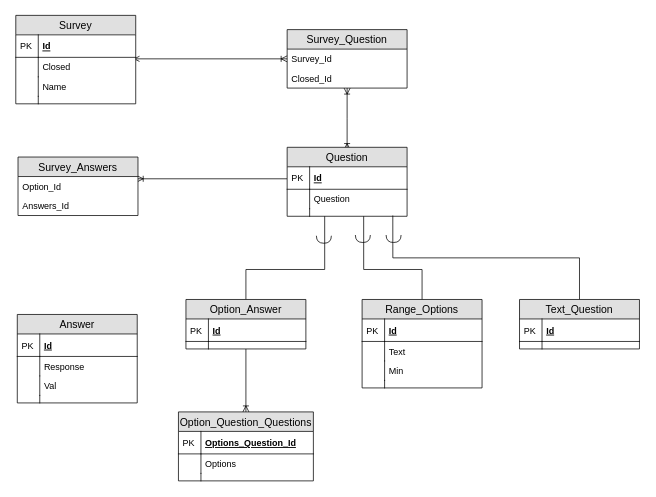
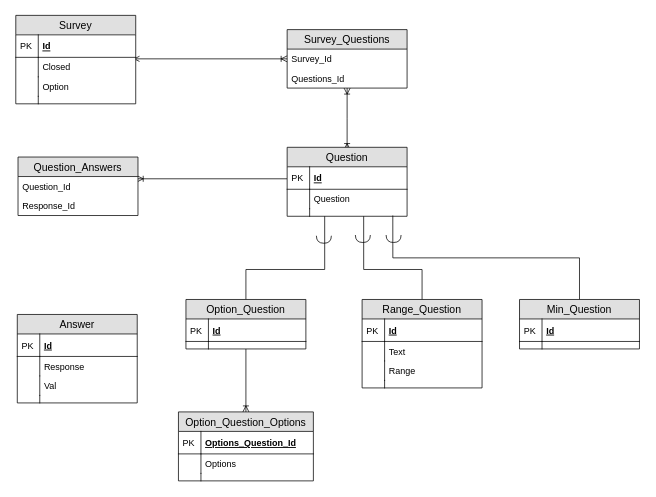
  <mxCell id="0" />
  <mxCell id="1" parent="0" />
  <mxCell id="2" style="edgeStyle=orthogonalEdgeStyle;rounded=0;orthogonalLoop=1;jettySize=auto;html=1;entryX=0.5;entryY=0;entryDx=0;entryDy=0;endArrow=ERoneToMany;endFill=0;startArrow=ERoneToMany;startFill=0;" edge="1" parent="1" source="3"><mxGeometry relative="1" as="geometry"><mxPoint x="462" y="199" as="targetPoint" /></mxGeometry></mxCell>
- <mxCell id="3" value="Survey_Question" style="swimlane;fontStyle=0;childLayout=stackLayout;horizontal=1;startSize=26;fillColor=#e0e0e0;horizontalStack=0;resizeParent=1;resizeParentMax=0;resizeLast=0;collapsible=1;marginBottom=0;swimlaneFillColor=#ffffff;align=center;fontSize=14;" vertex="1" parent="1"><mxGeometry x="382" y="39" width="160" height="78" as="geometry" /></mxCell>
+ <mxCell id="3" value="Survey_Questions" style="swimlane;fontStyle=0;childLayout=stackLayout;horizontal=1;startSize=26;fillColor=#e0e0e0;horizontalStack=0;resizeParent=1;resizeParentMax=0;resizeLast=0;collapsible=1;marginBottom=0;swimlaneFillColor=#ffffff;align=center;fontSize=14;" vertex="1" parent="1"><mxGeometry x="382" y="39" width="160" height="78" as="geometry" /></mxCell>
  <mxCell id="4" value="Survey_Id" style="text;strokeColor=none;fillColor=none;spacingLeft=4;spacingRight=4;overflow=hidden;rotatable=0;points=[[0,0.5],[1,0.5]];portConstraint=eastwest;fontSize=12;" vertex="1" parent="3"><mxGeometry y="26" width="160" height="26" as="geometry" /></mxCell>
- <mxCell id="5" value="Closed_Id" style="text;strokeColor=none;fillColor=none;spacingLeft=4;spacingRight=4;overflow=hidden;rotatable=0;points=[[0,0.5],[1,0.5]];portConstraint=eastwest;fontSize=12;" vertex="1" parent="3"><mxGeometry y="52" width="160" height="26" as="geometry" /></mxCell>
+ <mxCell id="5" value="Questions_Id" style="text;strokeColor=none;fillColor=none;spacingLeft=4;spacingRight=4;overflow=hidden;rotatable=0;points=[[0,0.5],[1,0.5]];portConstraint=eastwest;fontSize=12;" vertex="1" parent="3"><mxGeometry y="52" width="160" height="26" as="geometry" /></mxCell>
  <mxCell id="6" style="edgeStyle=orthogonalEdgeStyle;rounded=0;orthogonalLoop=1;jettySize=auto;html=1;endArrow=ERoneToMany;endFill=0;" edge="1" parent="1"><mxGeometry relative="1" as="geometry"><mxPoint x="382" y="238" as="sourcePoint" /><mxPoint x="182" y="238" as="targetPoint" /></mxGeometry></mxCell>
  <mxCell id="7" style="edgeStyle=orthogonalEdgeStyle;rounded=0;orthogonalLoop=1;jettySize=auto;html=1;entryX=0.313;entryY=1.077;entryDx=0;entryDy=0;entryPerimeter=0;endArrow=none;endFill=0;" edge="1" parent="1"><mxGeometry relative="1" as="geometry"><mxPoint x="327" y="399" as="sourcePoint" /><mxPoint x="432.08" y="279.002" as="targetPoint" /><Array as="points"><mxPoint x="327" y="359" /><mxPoint x="432" y="359" /></Array></mxGeometry></mxCell>
  <mxCell id="8" style="edgeStyle=orthogonalEdgeStyle;rounded=0;orthogonalLoop=1;jettySize=auto;html=1;entryX=0.638;entryY=1.038;entryDx=0;entryDy=0;entryPerimeter=0;endArrow=none;endFill=0;" edge="1" parent="1"><mxGeometry relative="1" as="geometry"><mxPoint x="562" y="399" as="sourcePoint" /><mxPoint x="484.08" y="277.988" as="targetPoint" /><Array as="points"><mxPoint x="562" y="359" /><mxPoint x="484" y="359" /></Array></mxGeometry></mxCell>
  <mxCell id="9" style="edgeStyle=orthogonalEdgeStyle;rounded=0;orthogonalLoop=1;jettySize=auto;html=1;entryX=0.5;entryY=0.9;entryDx=0;entryDy=0;entryPerimeter=0;startArrow=ERoneToMany;startFill=0;endArrow=none;endFill=0;" edge="1" parent="1" source="10" target="20"><mxGeometry relative="1" as="geometry" /></mxCell>
- <mxCell id="10" value="Option_Question_Questions" style="swimlane;fontStyle=0;childLayout=stackLayout;horizontal=1;startSize=26;fillColor=#e0e0e0;horizontalStack=0;resizeParent=1;resizeParentMax=0;resizeLast=0;collapsible=1;marginBottom=0;swimlaneFillColor=#ffffff;align=center;fontSize=14;" vertex="1" parent="1"><mxGeometry x="237" y="549" width="180" height="92" as="geometry" /></mxCell>
+ <mxCell id="10" value="Option_Question_Options" style="swimlane;fontStyle=0;childLayout=stackLayout;horizontal=1;startSize=26;fillColor=#e0e0e0;horizontalStack=0;resizeParent=1;resizeParentMax=0;resizeLast=0;collapsible=1;marginBottom=0;swimlaneFillColor=#ffffff;align=center;fontSize=14;" vertex="1" parent="1"><mxGeometry x="237" y="549" width="180" height="92" as="geometry" /></mxCell>
  <mxCell id="11" value="Options_Question_Id" style="shape=partialRectangle;top=0;left=0;right=0;bottom=1;align=left;verticalAlign=middle;fillColor=none;spacingLeft=34;spacingRight=4;overflow=hidden;rotatable=0;points=[[0,0.5],[1,0.5]];portConstraint=eastwest;dropTarget=0;fontStyle=5;fontSize=12;" vertex="1" parent="10"><mxGeometry y="26" width="180" height="30" as="geometry" /></mxCell>
  <mxCell id="12" value="PK" style="shape=partialRectangle;top=0;left=0;bottom=0;fillColor=none;align=left;verticalAlign=middle;spacingLeft=4;spacingRight=4;overflow=hidden;rotatable=0;points=[];portConstraint=eastwest;part=1;fontSize=12;" vertex="1" connectable="0" parent="11"><mxGeometry width="30" height="30" as="geometry" /></mxCell>
  <mxCell id="13" value="Options" style="shape=partialRectangle;top=0;left=0;right=0;bottom=0;align=left;verticalAlign=top;fillColor=none;spacingLeft=34;spacingRight=4;overflow=hidden;rotatable=0;points=[[0,0.5],[1,0.5]];portConstraint=eastwest;dropTarget=0;fontSize=12;" vertex="1" parent="10"><mxGeometry y="56" width="180" height="26" as="geometry" /></mxCell>
  <mxCell id="14" value="" style="shape=partialRectangle;top=0;left=0;bottom=0;fillColor=none;align=left;verticalAlign=top;spacingLeft=4;spacingRight=4;overflow=hidden;rotatable=0;points=[];portConstraint=eastwest;part=1;fontSize=12;" vertex="1" connectable="0" parent="13"><mxGeometry width="30" height="26" as="geometry" /></mxCell>
  <mxCell id="15" value="" style="shape=partialRectangle;top=0;left=0;right=0;bottom=0;align=left;verticalAlign=top;fillColor=none;spacingLeft=34;spacingRight=4;overflow=hidden;rotatable=0;points=[[0,0.5],[1,0.5]];portConstraint=eastwest;dropTarget=0;fontSize=12;" vertex="1" parent="10"><mxGeometry y="82" width="180" height="10" as="geometry" /></mxCell>
  <mxCell id="16" value="" style="shape=partialRectangle;top=0;left=0;bottom=0;fillColor=none;align=left;verticalAlign=top;spacingLeft=4;spacingRight=4;overflow=hidden;rotatable=0;points=[];portConstraint=eastwest;part=1;fontSize=12;" vertex="1" connectable="0" parent="15"><mxGeometry width="30" height="10" as="geometry" /></mxCell>
- <mxCell id="17" value="Option_Answer" style="swimlane;fontStyle=0;childLayout=stackLayout;horizontal=1;startSize=26;fillColor=#e0e0e0;horizontalStack=0;resizeParent=1;resizeParentMax=0;resizeLast=0;collapsible=1;marginBottom=0;swimlaneFillColor=#ffffff;align=center;fontSize=14;" vertex="1" parent="1"><mxGeometry x="247" y="399" width="160" height="66" as="geometry" /></mxCell>
+ <mxCell id="17" value="Option_Question" style="swimlane;fontStyle=0;childLayout=stackLayout;horizontal=1;startSize=26;fillColor=#e0e0e0;horizontalStack=0;resizeParent=1;resizeParentMax=0;resizeLast=0;collapsible=1;marginBottom=0;swimlaneFillColor=#ffffff;align=center;fontSize=14;" vertex="1" parent="1"><mxGeometry x="247" y="399" width="160" height="66" as="geometry" /></mxCell>
  <mxCell id="18" value="Id" style="shape=partialRectangle;top=0;left=0;right=0;bottom=1;align=left;verticalAlign=middle;fillColor=none;spacingLeft=34;spacingRight=4;overflow=hidden;rotatable=0;points=[[0,0.5],[1,0.5]];portConstraint=eastwest;dropTarget=0;fontStyle=5;fontSize=12;" vertex="1" parent="17"><mxGeometry y="26" width="160" height="30" as="geometry" /></mxCell>
  <mxCell id="19" value="PK" style="shape=partialRectangle;top=0;left=0;bottom=0;fillColor=none;align=left;verticalAlign=middle;spacingLeft=4;spacingRight=4;overflow=hidden;rotatable=0;points=[];portConstraint=eastwest;part=1;fontSize=12;" vertex="1" connectable="0" parent="18"><mxGeometry width="30" height="30" as="geometry" /></mxCell>
  <mxCell id="20" value="" style="shape=partialRectangle;top=0;left=0;right=0;bottom=0;align=left;verticalAlign=top;fillColor=none;spacingLeft=34;spacingRight=4;overflow=hidden;rotatable=0;points=[[0,0.5],[1,0.5]];portConstraint=eastwest;dropTarget=0;fontSize=12;" vertex="1" parent="17"><mxGeometry y="56" width="160" height="10" as="geometry" /></mxCell>
  <mxCell id="21" value="" style="shape=partialRectangle;top=0;left=0;bottom=0;fillColor=none;align=left;verticalAlign=top;spacingLeft=4;spacingRight=4;overflow=hidden;rotatable=0;points=[];portConstraint=eastwest;part=1;fontSize=12;" vertex="1" connectable="0" parent="20"><mxGeometry width="30" height="10" as="geometry" /></mxCell>
  <mxCell id="22" value="Answer" style="swimlane;fontStyle=0;childLayout=stackLayout;horizontal=1;startSize=26;fillColor=#e0e0e0;horizontalStack=0;resizeParent=1;resizeParentMax=0;resizeLast=0;collapsible=1;marginBottom=0;swimlaneFillColor=#ffffff;align=center;fontSize=14;" vertex="1" parent="1"><mxGeometry x="22" y="419" width="160" height="118" as="geometry" /></mxCell>
  <mxCell id="23" value="Id" style="shape=partialRectangle;top=0;left=0;right=0;bottom=1;align=left;verticalAlign=middle;fillColor=none;spacingLeft=34;spacingRight=4;overflow=hidden;rotatable=0;points=[[0,0.5],[1,0.5]];portConstraint=eastwest;dropTarget=0;fontStyle=5;fontSize=12;" vertex="1" parent="22"><mxGeometry y="26" width="160" height="30" as="geometry" /></mxCell>
  <mxCell id="24" value="PK" style="shape=partialRectangle;top=0;left=0;bottom=0;fillColor=none;align=left;verticalAlign=middle;spacingLeft=4;spacingRight=4;overflow=hidden;rotatable=0;points=[];portConstraint=eastwest;part=1;fontSize=12;" vertex="1" connectable="0" parent="23"><mxGeometry width="30" height="30" as="geometry" /></mxCell>
  <mxCell id="25" value="Response" style="shape=partialRectangle;top=0;left=0;right=0;bottom=0;align=left;verticalAlign=top;fillColor=none;spacingLeft=34;spacingRight=4;overflow=hidden;rotatable=0;points=[[0,0.5],[1,0.5]];portConstraint=eastwest;dropTarget=0;fontSize=12;" vertex="1" parent="22"><mxGeometry y="56" width="160" height="26" as="geometry" /></mxCell>
  <mxCell id="26" value="" style="shape=partialRectangle;top=0;left=0;bottom=0;fillColor=none;align=left;verticalAlign=top;spacingLeft=4;spacingRight=4;overflow=hidden;rotatable=0;points=[];portConstraint=eastwest;part=1;fontSize=12;" vertex="1" connectable="0" parent="25"><mxGeometry width="30" height="26" as="geometry" /></mxCell>
  <mxCell id="27" value="Val" style="shape=partialRectangle;top=0;left=0;right=0;bottom=0;align=left;verticalAlign=top;fillColor=none;spacingLeft=34;spacingRight=4;overflow=hidden;rotatable=0;points=[[0,0.5],[1,0.5]];portConstraint=eastwest;dropTarget=0;fontSize=12;" vertex="1" parent="22"><mxGeometry y="82" width="160" height="26" as="geometry" /></mxCell>
  <mxCell id="28" value="" style="shape=partialRectangle;top=0;left=0;bottom=0;fillColor=none;align=left;verticalAlign=top;spacingLeft=4;spacingRight=4;overflow=hidden;rotatable=0;points=[];portConstraint=eastwest;part=1;fontSize=12;" vertex="1" connectable="0" parent="27"><mxGeometry width="30" height="26" as="geometry" /></mxCell>
  <mxCell id="29" value="" style="shape=partialRectangle;top=0;left=0;right=0;bottom=0;align=left;verticalAlign=top;fillColor=none;spacingLeft=34;spacingRight=4;overflow=hidden;rotatable=0;points=[[0,0.5],[1,0.5]];portConstraint=eastwest;dropTarget=0;fontSize=12;" vertex="1" parent="22"><mxGeometry y="108" width="160" height="10" as="geometry" /></mxCell>
  <mxCell id="30" value="" style="shape=partialRectangle;top=0;left=0;bottom=0;fillColor=none;align=left;verticalAlign=top;spacingLeft=4;spacingRight=4;overflow=hidden;rotatable=0;points=[];portConstraint=eastwest;part=1;fontSize=12;" vertex="1" connectable="0" parent="29"><mxGeometry width="30" height="10" as="geometry" /></mxCell>
  <mxCell id="31" style="edgeStyle=orthogonalEdgeStyle;rounded=0;orthogonalLoop=1;jettySize=auto;html=1;entryX=0.981;entryY=0.077;entryDx=0;entryDy=0;entryPerimeter=0;startArrow=ERoneToMany;startFill=0;endArrow=open;endFill=0;" edge="1" parent="1" source="4" target="52"><mxGeometry relative="1" as="geometry" /></mxCell>
  <mxCell id="32" value="Question" style="swimlane;fontStyle=0;childLayout=stackLayout;horizontal=1;startSize=26;fillColor=#e0e0e0;horizontalStack=0;resizeParent=1;resizeParentMax=0;resizeLast=0;collapsible=1;marginBottom=0;swimlaneFillColor=#ffffff;align=center;fontSize=14;" vertex="1" parent="1"><mxGeometry x="382" y="196" width="160" height="92" as="geometry" /></mxCell>
  <mxCell id="33" value="Id" style="shape=partialRectangle;top=0;left=0;right=0;bottom=1;align=left;verticalAlign=middle;fillColor=none;spacingLeft=34;spacingRight=4;overflow=hidden;rotatable=0;points=[[0,0.5],[1,0.5]];portConstraint=eastwest;dropTarget=0;fontStyle=5;fontSize=12;" vertex="1" parent="32"><mxGeometry y="26" width="160" height="30" as="geometry" /></mxCell>
  <mxCell id="34" value="PK" style="shape=partialRectangle;top=0;left=0;bottom=0;fillColor=none;align=left;verticalAlign=middle;spacingLeft=4;spacingRight=4;overflow=hidden;rotatable=0;points=[];portConstraint=eastwest;part=1;fontSize=12;" vertex="1" connectable="0" parent="33"><mxGeometry width="30" height="30" as="geometry" /></mxCell>
  <mxCell id="35" value="Question" style="shape=partialRectangle;top=0;left=0;right=0;bottom=0;align=left;verticalAlign=top;fillColor=none;spacingLeft=34;spacingRight=4;overflow=hidden;rotatable=0;points=[[0,0.5],[1,0.5]];portConstraint=eastwest;dropTarget=0;fontSize=12;" vertex="1" parent="32"><mxGeometry y="56" width="160" height="26" as="geometry" /></mxCell>
  <mxCell id="36" value="" style="shape=partialRectangle;top=0;left=0;bottom=0;fillColor=none;align=left;verticalAlign=top;spacingLeft=4;spacingRight=4;overflow=hidden;rotatable=0;points=[];portConstraint=eastwest;part=1;fontSize=12;" vertex="1" connectable="0" parent="35"><mxGeometry width="30" height="26" as="geometry" /></mxCell>
  <mxCell id="37" value="" style="shape=partialRectangle;top=0;left=0;right=0;bottom=0;align=left;verticalAlign=top;fillColor=none;spacingLeft=34;spacingRight=4;overflow=hidden;rotatable=0;points=[[0,0.5],[1,0.5]];portConstraint=eastwest;dropTarget=0;fontSize=12;" vertex="1" parent="32"><mxGeometry y="82" width="160" height="10" as="geometry" /></mxCell>
  <mxCell id="38" value="" style="shape=partialRectangle;top=0;left=0;bottom=0;fillColor=none;align=left;verticalAlign=top;spacingLeft=4;spacingRight=4;overflow=hidden;rotatable=0;points=[];portConstraint=eastwest;part=1;fontSize=12;" vertex="1" connectable="0" parent="37"><mxGeometry width="30" height="10" as="geometry" /></mxCell>
- <mxCell id="39" value="Range_Options" style="swimlane;fontStyle=0;childLayout=stackLayout;horizontal=1;startSize=26;fillColor=#e0e0e0;horizontalStack=0;resizeParent=1;resizeParentMax=0;resizeLast=0;collapsible=1;marginBottom=0;swimlaneFillColor=#ffffff;align=center;fontSize=14;" vertex="1" parent="1"><mxGeometry x="482" y="399" width="160" height="118" as="geometry" /></mxCell>
+ <mxCell id="39" value="Range_Question" style="swimlane;fontStyle=0;childLayout=stackLayout;horizontal=1;startSize=26;fillColor=#e0e0e0;horizontalStack=0;resizeParent=1;resizeParentMax=0;resizeLast=0;collapsible=1;marginBottom=0;swimlaneFillColor=#ffffff;align=center;fontSize=14;" vertex="1" parent="1"><mxGeometry x="482" y="399" width="160" height="118" as="geometry" /></mxCell>
  <mxCell id="40" value="Id" style="shape=partialRectangle;top=0;left=0;right=0;bottom=1;align=left;verticalAlign=middle;fillColor=none;spacingLeft=34;spacingRight=4;overflow=hidden;rotatable=0;points=[[0,0.5],[1,0.5]];portConstraint=eastwest;dropTarget=0;fontStyle=5;fontSize=12;" vertex="1" parent="39"><mxGeometry y="26" width="160" height="30" as="geometry" /></mxCell>
  <mxCell id="41" value="PK" style="shape=partialRectangle;top=0;left=0;bottom=0;fillColor=none;align=left;verticalAlign=middle;spacingLeft=4;spacingRight=4;overflow=hidden;rotatable=0;points=[];portConstraint=eastwest;part=1;fontSize=12;" vertex="1" connectable="0" parent="40"><mxGeometry width="30" height="30" as="geometry" /></mxCell>
  <mxCell id="42" value="Text" style="shape=partialRectangle;top=0;left=0;right=0;bottom=0;align=left;verticalAlign=top;fillColor=none;spacingLeft=34;spacingRight=4;overflow=hidden;rotatable=0;points=[[0,0.5],[1,0.5]];portConstraint=eastwest;dropTarget=0;fontSize=12;" vertex="1" parent="39"><mxGeometry y="56" width="160" height="26" as="geometry" /></mxCell>
  <mxCell id="43" value="" style="shape=partialRectangle;top=0;left=0;bottom=0;fillColor=none;align=left;verticalAlign=top;spacingLeft=4;spacingRight=4;overflow=hidden;rotatable=0;points=[];portConstraint=eastwest;part=1;fontSize=12;" vertex="1" connectable="0" parent="42"><mxGeometry width="30" height="26" as="geometry" /></mxCell>
- <mxCell id="44" value="Min" style="shape=partialRectangle;top=0;left=0;right=0;bottom=0;align=left;verticalAlign=top;fillColor=none;spacingLeft=34;spacingRight=4;overflow=hidden;rotatable=0;points=[[0,0.5],[1,0.5]];portConstraint=eastwest;dropTarget=0;fontSize=12;" vertex="1" parent="39"><mxGeometry y="82" width="160" height="26" as="geometry" /></mxCell>
+ <mxCell id="44" value="Range" style="shape=partialRectangle;top=0;left=0;right=0;bottom=0;align=left;verticalAlign=top;fillColor=none;spacingLeft=34;spacingRight=4;overflow=hidden;rotatable=0;points=[[0,0.5],[1,0.5]];portConstraint=eastwest;dropTarget=0;fontSize=12;" vertex="1" parent="39"><mxGeometry y="82" width="160" height="26" as="geometry" /></mxCell>
  <mxCell id="45" value="" style="shape=partialRectangle;top=0;left=0;bottom=0;fillColor=none;align=left;verticalAlign=top;spacingLeft=4;spacingRight=4;overflow=hidden;rotatable=0;points=[];portConstraint=eastwest;part=1;fontSize=12;" vertex="1" connectable="0" parent="44"><mxGeometry width="30" height="26" as="geometry" /></mxCell>
  <mxCell id="46" value="" style="shape=partialRectangle;top=0;left=0;right=0;bottom=0;align=left;verticalAlign=top;fillColor=none;spacingLeft=34;spacingRight=4;overflow=hidden;rotatable=0;points=[[0,0.5],[1,0.5]];portConstraint=eastwest;dropTarget=0;fontSize=12;" vertex="1" parent="39"><mxGeometry y="108" width="160" height="10" as="geometry" /></mxCell>
  <mxCell id="47" value="" style="shape=partialRectangle;top=0;left=0;bottom=0;fillColor=none;align=left;verticalAlign=top;spacingLeft=4;spacingRight=4;overflow=hidden;rotatable=0;points=[];portConstraint=eastwest;part=1;fontSize=12;" vertex="1" connectable="0" parent="46"><mxGeometry width="30" height="10" as="geometry" /></mxCell>
  <mxCell id="48" value="" style="shape=requiredInterface;html=1;verticalLabelPosition=bottom;rotation=90;" vertex="1" parent="1"><mxGeometry x="426" y="309" width="10" height="20" as="geometry" /></mxCell>
  <mxCell id="49" value="Survey" style="swimlane;fontStyle=0;childLayout=stackLayout;horizontal=1;startSize=26;fillColor=#e0e0e0;horizontalStack=0;resizeParent=1;resizeParentMax=0;resizeLast=0;collapsible=1;marginBottom=0;swimlaneFillColor=#ffffff;align=center;fontSize=14;" vertex="1" parent="1"><mxGeometry x="20" y="20" width="160" height="118" as="geometry" /></mxCell>
  <mxCell id="50" value="Id" style="shape=partialRectangle;top=0;left=0;right=0;bottom=1;align=left;verticalAlign=middle;fillColor=none;spacingLeft=34;spacingRight=4;overflow=hidden;rotatable=0;points=[[0,0.5],[1,0.5]];portConstraint=eastwest;dropTarget=0;fontStyle=5;fontSize=12;" vertex="1" parent="49"><mxGeometry y="26" width="160" height="30" as="geometry" /></mxCell>
  <mxCell id="51" value="PK" style="shape=partialRectangle;top=0;left=0;bottom=0;fillColor=none;align=left;verticalAlign=middle;spacingLeft=4;spacingRight=4;overflow=hidden;rotatable=0;points=[];portConstraint=eastwest;part=1;fontSize=12;" vertex="1" connectable="0" parent="50"><mxGeometry width="30" height="30" as="geometry" /></mxCell>
  <mxCell id="52" value="Closed" style="shape=partialRectangle;top=0;left=0;right=0;bottom=0;align=left;verticalAlign=top;fillColor=none;spacingLeft=34;spacingRight=4;overflow=hidden;rotatable=0;points=[[0,0.5],[1,0.5]];portConstraint=eastwest;dropTarget=0;fontSize=12;" vertex="1" parent="49"><mxGeometry y="56" width="160" height="26" as="geometry" /></mxCell>
  <mxCell id="53" value="" style="shape=partialRectangle;top=0;left=0;bottom=0;fillColor=none;align=left;verticalAlign=top;spacingLeft=4;spacingRight=4;overflow=hidden;rotatable=0;points=[];portConstraint=eastwest;part=1;fontSize=12;" vertex="1" connectable="0" parent="52"><mxGeometry width="30" height="26" as="geometry" /></mxCell>
- <mxCell id="54" value="Name" style="shape=partialRectangle;top=0;left=0;right=0;bottom=0;align=left;verticalAlign=top;fillColor=none;spacingLeft=34;spacingRight=4;overflow=hidden;rotatable=0;points=[[0,0.5],[1,0.5]];portConstraint=eastwest;dropTarget=0;fontSize=12;" vertex="1" parent="49"><mxGeometry y="82" width="160" height="26" as="geometry" /></mxCell>
+ <mxCell id="54" value="Option" style="shape=partialRectangle;top=0;left=0;right=0;bottom=0;align=left;verticalAlign=top;fillColor=none;spacingLeft=34;spacingRight=4;overflow=hidden;rotatable=0;points=[[0,0.5],[1,0.5]];portConstraint=eastwest;dropTarget=0;fontSize=12;" vertex="1" parent="49"><mxGeometry y="82" width="160" height="26" as="geometry" /></mxCell>
  <mxCell id="55" value="" style="shape=partialRectangle;top=0;left=0;bottom=0;fillColor=none;align=left;verticalAlign=top;spacingLeft=4;spacingRight=4;overflow=hidden;rotatable=0;points=[];portConstraint=eastwest;part=1;fontSize=12;" vertex="1" connectable="0" parent="54"><mxGeometry width="30" height="26" as="geometry" /></mxCell>
  <mxCell id="56" value="" style="shape=partialRectangle;top=0;left=0;right=0;bottom=0;align=left;verticalAlign=top;fillColor=none;spacingLeft=34;spacingRight=4;overflow=hidden;rotatable=0;points=[[0,0.5],[1,0.5]];portConstraint=eastwest;dropTarget=0;fontSize=12;" vertex="1" parent="49"><mxGeometry y="108" width="160" height="10" as="geometry" /></mxCell>
  <mxCell id="57" value="" style="shape=partialRectangle;top=0;left=0;bottom=0;fillColor=none;align=left;verticalAlign=top;spacingLeft=4;spacingRight=4;overflow=hidden;rotatable=0;points=[];portConstraint=eastwest;part=1;fontSize=12;" vertex="1" connectable="0" parent="56"><mxGeometry width="30" height="10" as="geometry" /></mxCell>
  <mxCell id="58" value="" style="shape=requiredInterface;html=1;verticalLabelPosition=bottom;rotation=90;" vertex="1" parent="1"><mxGeometry x="478" y="308" width="10" height="20" as="geometry" /></mxCell>
  <mxCell id="59" value="" style="shape=requiredInterface;html=1;verticalLabelPosition=bottom;rotation=90;" vertex="1" parent="1"><mxGeometry x="519" y="308" width="10" height="20" as="geometry" /></mxCell>
  <mxCell id="60" style="edgeStyle=orthogonalEdgeStyle;rounded=0;orthogonalLoop=1;jettySize=auto;html=1;entryX=0.881;entryY=0.9;entryDx=0;entryDy=0;entryPerimeter=0;startArrow=none;startFill=0;endArrow=none;endFill=0;" edge="1" parent="1" source="61" target="37"><mxGeometry relative="1" as="geometry" /></mxCell>
- <mxCell id="61" value="Text_Question" style="swimlane;fontStyle=0;childLayout=stackLayout;horizontal=1;startSize=26;fillColor=#e0e0e0;horizontalStack=0;resizeParent=1;resizeParentMax=0;resizeLast=0;collapsible=1;marginBottom=0;swimlaneFillColor=#ffffff;align=center;fontSize=14;" vertex="1" parent="1"><mxGeometry x="692" y="399" width="160" height="66" as="geometry" /></mxCell>
+ <mxCell id="61" value="Min_Question" style="swimlane;fontStyle=0;childLayout=stackLayout;horizontal=1;startSize=26;fillColor=#e0e0e0;horizontalStack=0;resizeParent=1;resizeParentMax=0;resizeLast=0;collapsible=1;marginBottom=0;swimlaneFillColor=#ffffff;align=center;fontSize=14;" vertex="1" parent="1"><mxGeometry x="692" y="399" width="160" height="66" as="geometry" /></mxCell>
  <mxCell id="62" value="Id" style="shape=partialRectangle;top=0;left=0;right=0;bottom=1;align=left;verticalAlign=middle;fillColor=none;spacingLeft=34;spacingRight=4;overflow=hidden;rotatable=0;points=[[0,0.5],[1,0.5]];portConstraint=eastwest;dropTarget=0;fontStyle=5;fontSize=12;" vertex="1" parent="61"><mxGeometry y="26" width="160" height="30" as="geometry" /></mxCell>
  <mxCell id="63" value="PK" style="shape=partialRectangle;top=0;left=0;bottom=0;fillColor=none;align=left;verticalAlign=middle;spacingLeft=4;spacingRight=4;overflow=hidden;rotatable=0;points=[];portConstraint=eastwest;part=1;fontSize=12;" vertex="1" connectable="0" parent="62"><mxGeometry width="30" height="30" as="geometry" /></mxCell>
  <mxCell id="64" value="" style="shape=partialRectangle;top=0;left=0;right=0;bottom=0;align=left;verticalAlign=top;fillColor=none;spacingLeft=34;spacingRight=4;overflow=hidden;rotatable=0;points=[[0,0.5],[1,0.5]];portConstraint=eastwest;dropTarget=0;fontSize=12;" vertex="1" parent="61"><mxGeometry y="56" width="160" height="10" as="geometry" /></mxCell>
  <mxCell id="65" value="" style="shape=partialRectangle;top=0;left=0;bottom=0;fillColor=none;align=left;verticalAlign=top;spacingLeft=4;spacingRight=4;overflow=hidden;rotatable=0;points=[];portConstraint=eastwest;part=1;fontSize=12;" vertex="1" connectable="0" parent="64"><mxGeometry width="30" height="10" as="geometry" /></mxCell>
- <mxCell id="66" value="Survey_Answers" style="swimlane;fontStyle=0;childLayout=stackLayout;horizontal=1;startSize=26;fillColor=#e0e0e0;horizontalStack=0;resizeParent=1;resizeParentMax=0;resizeLast=0;collapsible=1;marginBottom=0;swimlaneFillColor=#ffffff;align=center;fontSize=14;" vertex="1" parent="1"><mxGeometry x="23" y="209" width="160" height="78" as="geometry" /></mxCell>
- <mxCell id="67" value="Option_Id" style="text;strokeColor=none;fillColor=none;spacingLeft=4;spacingRight=4;overflow=hidden;rotatable=0;points=[[0,0.5],[1,0.5]];portConstraint=eastwest;fontSize=12;" vertex="1" parent="66"><mxGeometry y="26" width="160" height="26" as="geometry" /></mxCell>
- <mxCell id="68" value="Answers_Id" style="text;strokeColor=none;fillColor=none;spacingLeft=4;spacingRight=4;overflow=hidden;rotatable=0;points=[[0,0.5],[1,0.5]];portConstraint=eastwest;fontSize=12;" vertex="1" parent="66"><mxGeometry y="52" width="160" height="26" as="geometry" /></mxCell>
+ <mxCell id="66" value="Question_Answers" style="swimlane;fontStyle=0;childLayout=stackLayout;horizontal=1;startSize=26;fillColor=#e0e0e0;horizontalStack=0;resizeParent=1;resizeParentMax=0;resizeLast=0;collapsible=1;marginBottom=0;swimlaneFillColor=#ffffff;align=center;fontSize=14;" vertex="1" parent="1"><mxGeometry x="23" y="209" width="160" height="78" as="geometry" /></mxCell>
+ <mxCell id="67" value="Question_Id" style="text;strokeColor=none;fillColor=none;spacingLeft=4;spacingRight=4;overflow=hidden;rotatable=0;points=[[0,0.5],[1,0.5]];portConstraint=eastwest;fontSize=12;" vertex="1" parent="66"><mxGeometry y="26" width="160" height="26" as="geometry" /></mxCell>
+ <mxCell id="68" value="Response_Id" style="text;strokeColor=none;fillColor=none;spacingLeft=4;spacingRight=4;overflow=hidden;rotatable=0;points=[[0,0.5],[1,0.5]];portConstraint=eastwest;fontSize=12;" vertex="1" parent="66"><mxGeometry y="52" width="160" height="26" as="geometry" /></mxCell>
